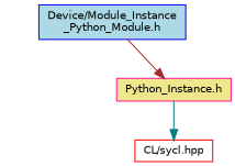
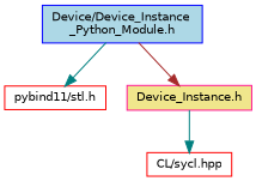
  digraph {
    node [color=red fillcolor=white fontname=Helvetica fontsize=10 shape=record style=filled]
    edge [color=teal fontname=Helvetica fontsize=10 labelfontname=Helvetica labelfontsize=10 style=solid]
-   n1 [color=blue fillcolor=lightblue fontcolor=black height=0.2 label="Device/Module_Instance\l_Python_Module.h" width=0.4]
-   n3 [color=deeppink fillcolor=khaki height=0.2 label="Python_Instance.h" width=0.4]
+   n1 [color=blue fillcolor=lightblue fontcolor=black height=0.2 label="Device/Device_Instance\l_Python_Module.h" width=0.4]
+   n2 [height=0.2 label="pybind11/stl.h" width=0.4]
+   n3 [color=deeppink fillcolor=khaki height=0.2 label="Device_Instance.h" width=0.4]
    n4 [height=0.2 label="CL/sycl.hpp" width=0.4]
+   n1 -> n2
    n1 -> n3 [color=brown]
    n3 -> n4
  }
